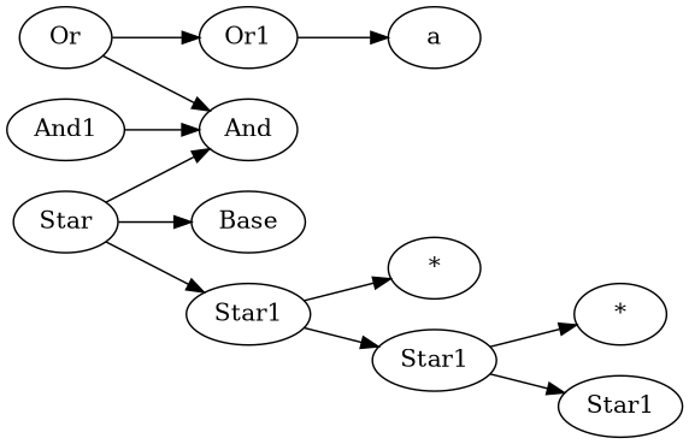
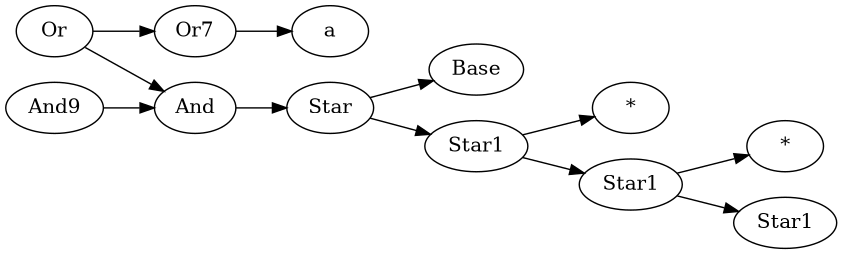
  digraph {
    rankdir=LR
    n1 [label=Or]
-   n2 [label=Or1]
+   n2 [label=Or7]
    n3 [label=And]
    n4 [label=a]
    n5 [label=Star]
    n6 [label=Base]
    n7 [label=Star1]
-   n8 [label=And1]
+   n8 [label=And9]
    n9 [label="*"]
    n10 [label=Star1]
    n11 [label="*"]
    n12 [label=Star1]
    n1 -> n2
    n1 -> n3
    n2 -> n4
-   n5 -> n3
+   n3 -> n5
    n5 -> n6
    n5 -> n7
    n7 -> n9
    n7 -> n10
    n8 -> n3
    n10 -> n11
    n10 -> n12
  }
